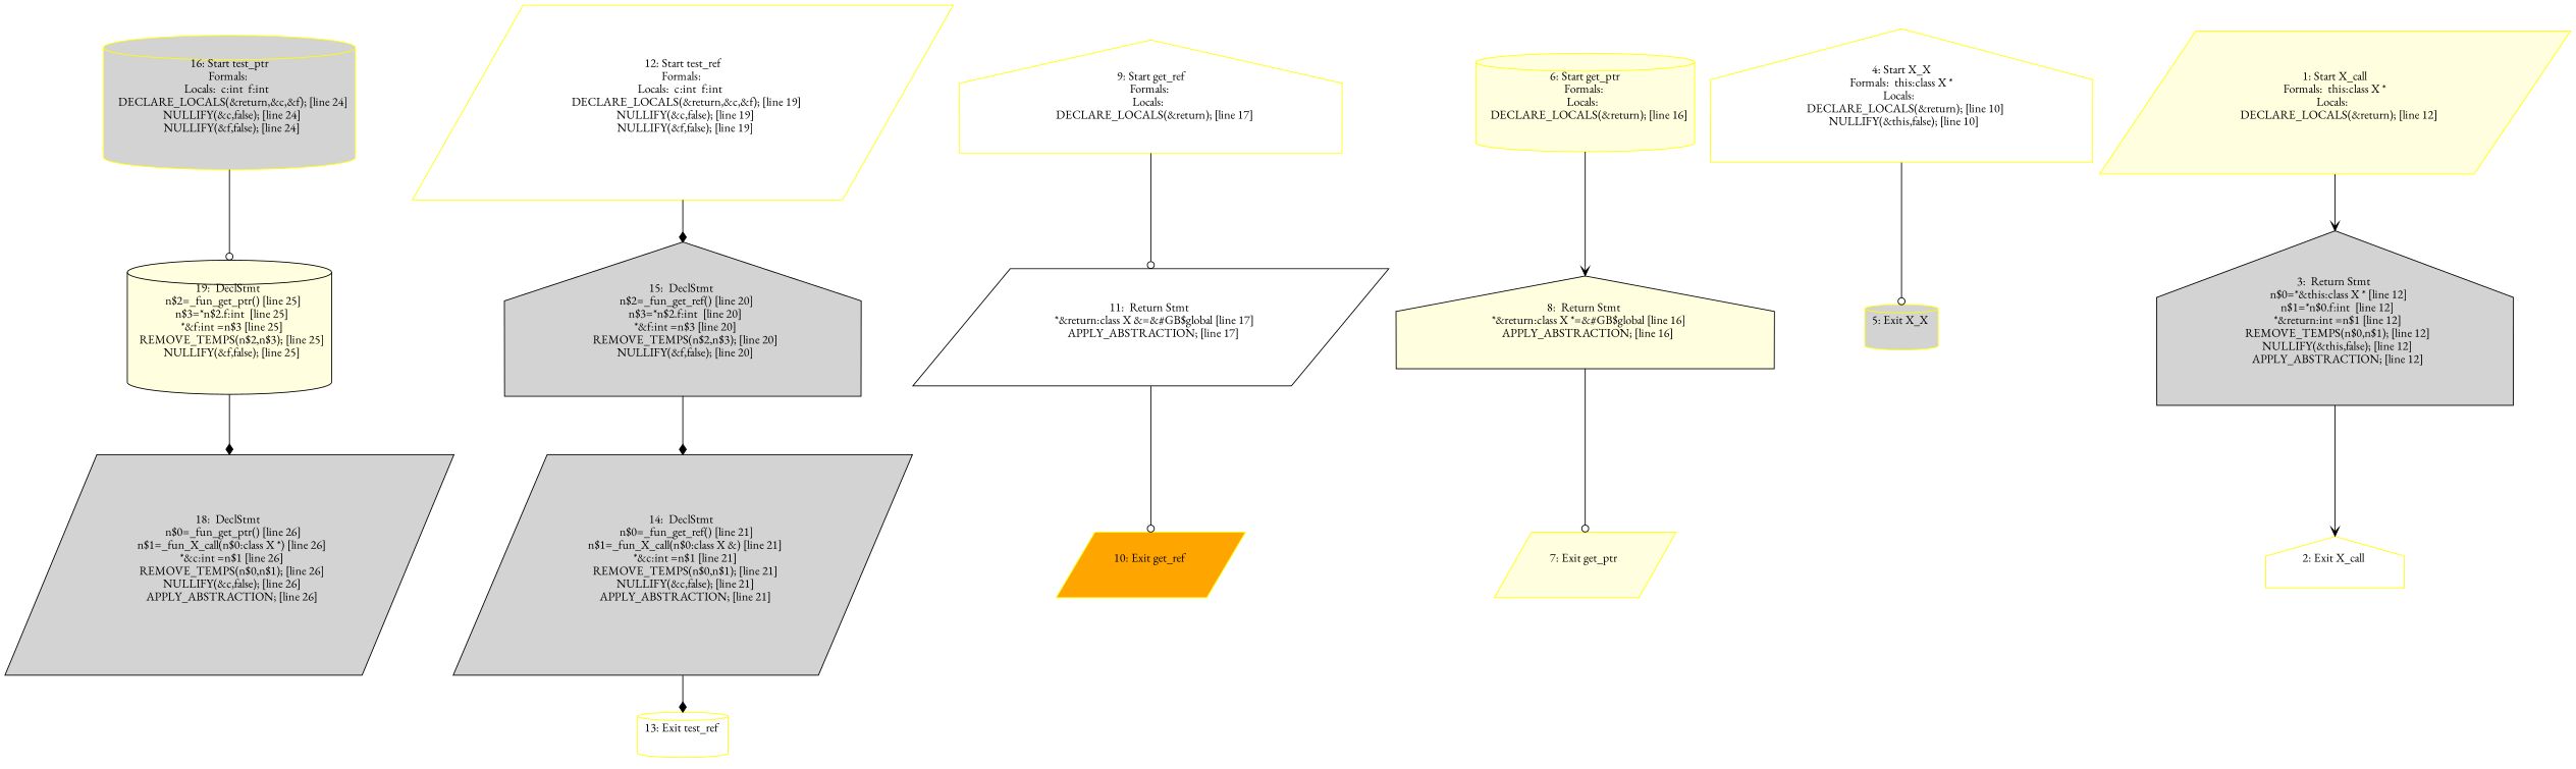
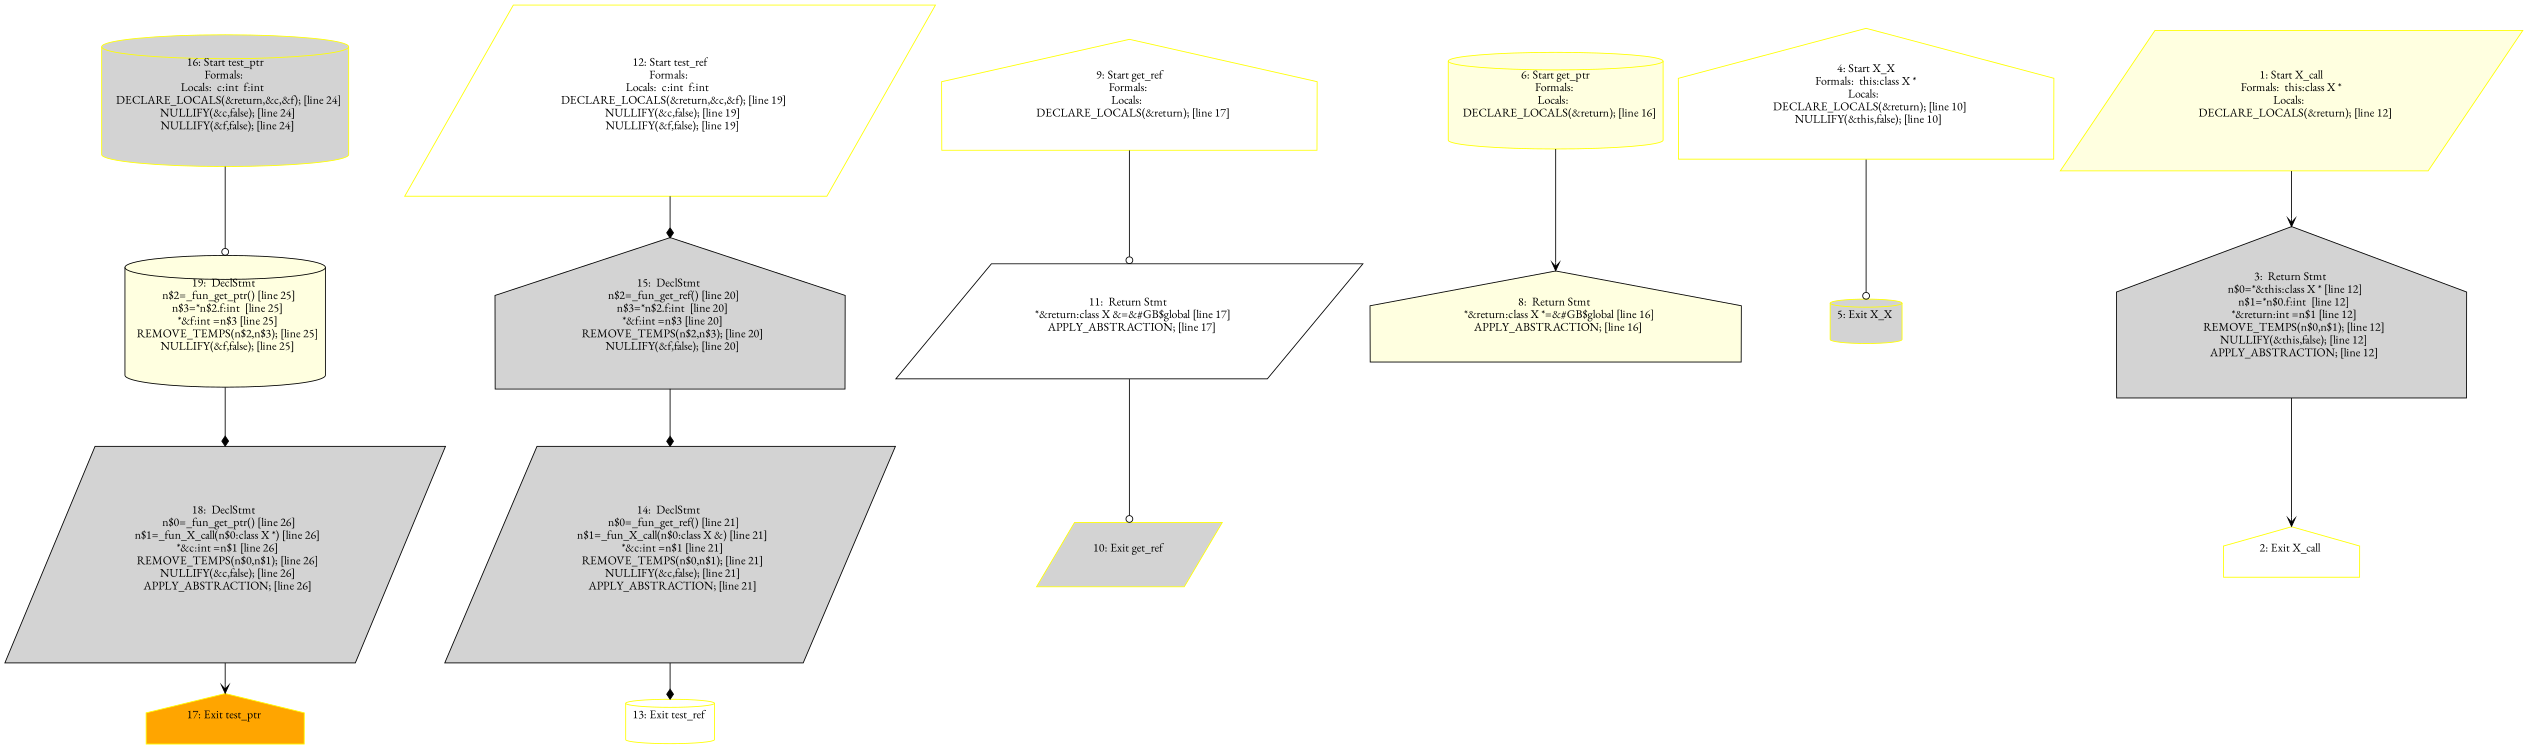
  digraph {
    fontname="EB Garamond"
    node [fillcolor=lightgrey fontname="EB Garamond" shape=parallelogram style=filled color=yellow]
    edge [arrowhead=odot fontname="EB Garamond"]
    n1 [fillcolor=lightyellow label="19:  DeclStmt \n   n$2=_fun_get_ptr() [line 25]\n  n$3=*n$2.f:int  [line 25]\n  *&f:int =n$3 [line 25]\n  REMOVE_TEMPS(n$2,n$3); [line 25]\n  NULLIFY(&f,false); [line 25]\n " shape=cylinder color=""]
    n2 [label="18:  DeclStmt \n   n$0=_fun_get_ptr() [line 26]\n  n$1=_fun_X_call(n$0:class X *) [line 26]\n  *&c:int =n$1 [line 26]\n  REMOVE_TEMPS(n$0,n$1); [line 26]\n  NULLIFY(&c,false); [line 26]\n  APPLY_ABSTRACTION; [line 26]\n " color=""]
+   n3 [fillcolor=orange label="17: Exit test_ptr \n  " shape=house]
    n4 [label="16: Start test_ptr\nFormals: \nLocals:  c:int  f:int  \n   DECLARE_LOCALS(&return,&c,&f); [line 24]\n  NULLIFY(&c,false); [line 24]\n  NULLIFY(&f,false); [line 24]\n " shape=cylinder]
    n5 [label="15:  DeclStmt \n   n$2=_fun_get_ref() [line 20]\n  n$3=*n$2.f:int  [line 20]\n  *&f:int =n$3 [line 20]\n  REMOVE_TEMPS(n$2,n$3); [line 20]\n  NULLIFY(&f,false); [line 20]\n " shape=house color=""]
    n6 [label="14:  DeclStmt \n   n$0=_fun_get_ref() [line 21]\n  n$1=_fun_X_call(n$0:class X &) [line 21]\n  *&c:int =n$1 [line 21]\n  REMOVE_TEMPS(n$0,n$1); [line 21]\n  NULLIFY(&c,false); [line 21]\n  APPLY_ABSTRACTION; [line 21]\n " color=""]
    n7 [fillcolor=white label="13: Exit test_ref \n  " shape=cylinder]
    n8 [fillcolor=white label="12: Start test_ref\nFormals: \nLocals:  c:int  f:int  \n   DECLARE_LOCALS(&return,&c,&f); [line 19]\n  NULLIFY(&c,false); [line 19]\n  NULLIFY(&f,false); [line 19]\n "]
    n9 [fillcolor=white label="11:  Return Stmt \n   *&return:class X &=&#GB$global [line 17]\n  APPLY_ABSTRACTION; [line 17]\n " color=""]
-   n10 [fillcolor=orange label="10: Exit get_ref \n  "]
+   n10 [label="10: Exit get_ref \n  "]
    n11 [fillcolor=white label="9: Start get_ref\nFormals: \nLocals:  \n   DECLARE_LOCALS(&return); [line 17]\n " shape=house]
    n12 [fillcolor=lightyellow label="8:  Return Stmt \n   *&return:class X *=&#GB$global [line 16]\n  APPLY_ABSTRACTION; [line 16]\n " shape=house color=""]
-   n13 [fillcolor=lightyellow label="7: Exit get_ptr \n  "]
    n14 [fillcolor=lightyellow label="6: Start get_ptr\nFormals: \nLocals:  \n   DECLARE_LOCALS(&return); [line 16]\n " shape=cylinder]
    n15 [label="5: Exit X_X \n  " shape=cylinder]
    n16 [fillcolor=white label="4: Start X_X\nFormals:  this:class X *\nLocals:  \n   DECLARE_LOCALS(&return); [line 10]\n  NULLIFY(&this,false); [line 10]\n " shape=house]
    n17 [label="3:  Return Stmt \n   n$0=*&this:class X * [line 12]\n  n$1=*n$0.f:int  [line 12]\n  *&return:int =n$1 [line 12]\n  REMOVE_TEMPS(n$0,n$1); [line 12]\n  NULLIFY(&this,false); [line 12]\n  APPLY_ABSTRACTION; [line 12]\n " shape=house color=""]
    n18 [fillcolor=white label="2: Exit X_call \n  " shape=house]
    n19 [fillcolor=lightyellow label="1: Start X_call\nFormals:  this:class X *\nLocals:  \n   DECLARE_LOCALS(&return); [line 12]\n "]
    n1 -> n2 [arrowhead=diamond]
+   n2 -> n3 [arrowhead=vee]
    n4 -> n1
    n5 -> n6 [arrowhead=diamond]
    n6 -> n7 [arrowhead=diamond]
    n8 -> n5 [arrowhead=diamond]
    n9 -> n10
    n11 -> n9
-   n12 -> n13
    n14 -> n12 [arrowhead=vee]
    n16 -> n15
    n17 -> n18 [arrowhead=vee]
    n19 -> n17 [arrowhead=vee]
  }
